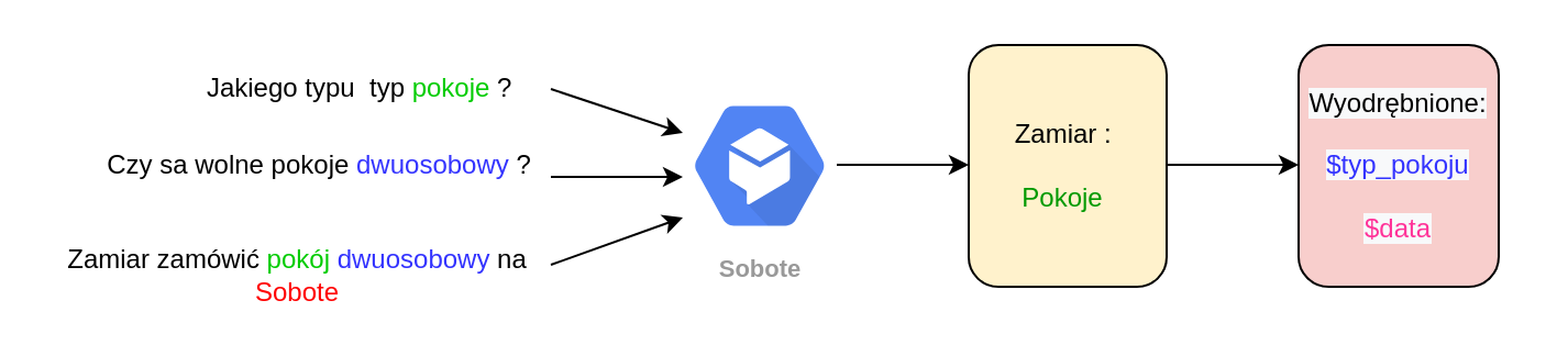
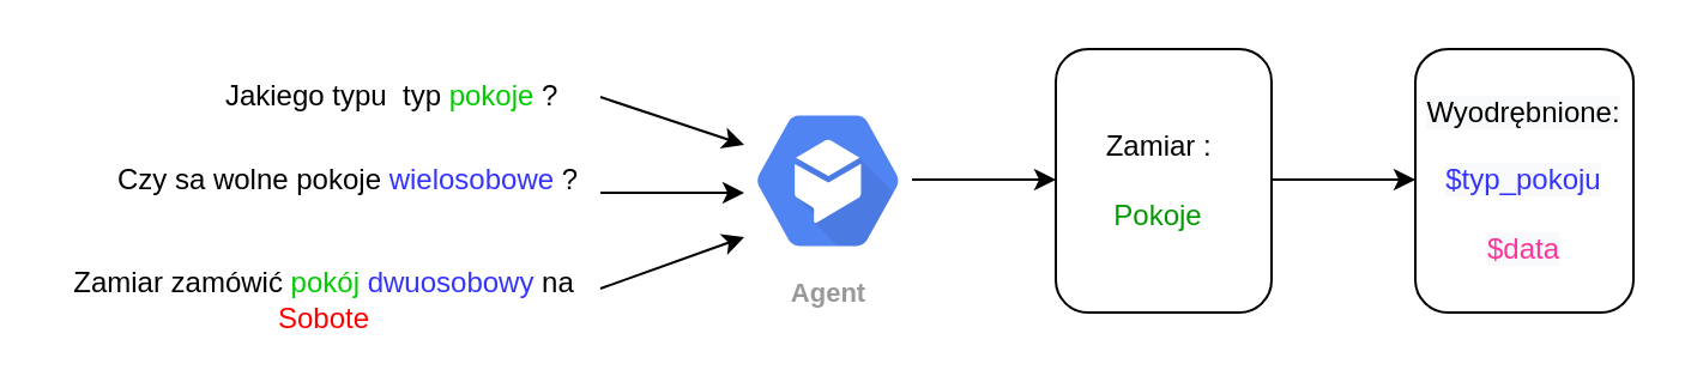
  <mxCell id="0" />
  <mxCell id="1" parent="0" />
- <mxCell id="2" value="Sobote" style="html=1;fillColor=#5184F3;strokeColor=none;verticalAlign=top;labelPosition=center;verticalLabelPosition=bottom;align=center;spacingTop=-6;fontSize=11;fontStyle=1;fontColor=#999999;shape=mxgraph.gcp2.hexIcon;prIcon=dialogflow_enterprise_edition" vertex="1" parent="1"><mxGeometry x="300" y="35" width="90" height="80" as="geometry" /></mxCell>
- <mxCell id="3" value="&lt;div style=&quot;text-align: justify&quot;&gt;Zamiar :&amp;nbsp;&lt;br&gt;&lt;/div&gt;&lt;div style=&quot;color: rgb(158 , 158 , 158) ; text-align: justify&quot;&gt;&lt;br&gt;&lt;/div&gt;&lt;div style=&quot;text-align: justify&quot;&gt;&lt;font color=&quot;#009900&quot;&gt;&amp;nbsp;Pokoje&lt;/font&gt;&lt;/div&gt;" style="rounded=1;whiteSpace=wrap;html=1;fillColor=#fff2cc;" vertex="1" parent="1"><mxGeometry x="440" y="20" width="90" height="110" as="geometry" /></mxCell>
- <mxCell id="4" value="&lt;meta charset=&quot;utf-8&quot;&gt;&lt;font color=&quot;#000000&quot; style=&quot;font-family: helvetica; font-size: 12px; font-style: normal; font-weight: 400; letter-spacing: normal; text-align: left; text-indent: 0px; text-transform: none; word-spacing: 0px; background-color: rgb(248, 249, 250);&quot;&gt;Wyodrębnione:&lt;br&gt;&lt;/font&gt;&lt;br style=&quot;color: rgb(158, 158, 158); font-family: helvetica; font-size: 12px; font-style: normal; font-weight: 400; letter-spacing: normal; text-align: left; text-indent: 0px; text-transform: none; word-spacing: 0px; background-color: rgb(248, 249, 250);&quot;&gt;&lt;font color=&quot;#3333ff&quot; style=&quot;font-family: helvetica; font-size: 12px; font-style: normal; font-weight: 400; letter-spacing: normal; text-align: left; text-indent: 0px; text-transform: none; word-spacing: 0px; background-color: rgb(248, 249, 250);&quot;&gt;$typ_pokoju&lt;br&gt;&lt;/font&gt;&lt;br style=&quot;color: rgb(158, 158, 158); font-family: helvetica; font-size: 12px; font-style: normal; font-weight: 400; letter-spacing: normal; text-align: left; text-indent: 0px; text-transform: none; word-spacing: 0px; background-color: rgb(248, 249, 250);&quot;&gt;&lt;font color=&quot;#ff3399&quot; style=&quot;font-family: helvetica; font-size: 12px; font-style: normal; font-weight: 400; letter-spacing: normal; text-align: left; text-indent: 0px; text-transform: none; word-spacing: 0px; background-color: rgb(248, 249, 250);&quot;&gt;$data&lt;/font&gt;" style="rounded=1;whiteSpace=wrap;html=1;fillColor=#f8cecc;" vertex="1" parent="1"><mxGeometry x="590" y="20" width="91" height="110" as="geometry" /></mxCell>
+ <mxCell id="2" value="Agent" style="html=1;fillColor=#5184F3;strokeColor=none;verticalAlign=top;labelPosition=center;verticalLabelPosition=bottom;align=center;spacingTop=-6;fontSize=11;fontStyle=1;fontColor=#999999;shape=mxgraph.gcp2.hexIcon;prIcon=dialogflow_enterprise_edition" vertex="1" parent="1"><mxGeometry x="300" y="35" width="90" height="80" as="geometry" /></mxCell>
+ <mxCell id="3" value="&lt;div style=&quot;text-align: justify&quot;&gt;Zamiar :&amp;nbsp;&lt;br&gt;&lt;/div&gt;&lt;div style=&quot;color: rgb(158 , 158 , 158) ; text-align: justify&quot;&gt;&lt;br&gt;&lt;/div&gt;&lt;div style=&quot;text-align: justify&quot;&gt;&lt;font color=&quot;#009900&quot;&gt;&amp;nbsp;Pokoje&lt;/font&gt;&lt;/div&gt;" style="rounded=1;whiteSpace=wrap;html=1;" vertex="1" parent="1"><mxGeometry x="440" y="20" width="90" height="110" as="geometry" /></mxCell>
+ <mxCell id="4" value="&lt;meta charset=&quot;utf-8&quot;&gt;&lt;font color=&quot;#000000&quot; style=&quot;font-family: helvetica; font-size: 12px; font-style: normal; font-weight: 400; letter-spacing: normal; text-align: left; text-indent: 0px; text-transform: none; word-spacing: 0px; background-color: rgb(248, 249, 250);&quot;&gt;Wyodrębnione:&lt;br&gt;&lt;/font&gt;&lt;br style=&quot;color: rgb(158, 158, 158); font-family: helvetica; font-size: 12px; font-style: normal; font-weight: 400; letter-spacing: normal; text-align: left; text-indent: 0px; text-transform: none; word-spacing: 0px; background-color: rgb(248, 249, 250);&quot;&gt;&lt;font color=&quot;#3333ff&quot; style=&quot;font-family: helvetica; font-size: 12px; font-style: normal; font-weight: 400; letter-spacing: normal; text-align: left; text-indent: 0px; text-transform: none; word-spacing: 0px; background-color: rgb(248, 249, 250);&quot;&gt;$typ_pokoju&lt;br&gt;&lt;/font&gt;&lt;br style=&quot;color: rgb(158, 158, 158); font-family: helvetica; font-size: 12px; font-style: normal; font-weight: 400; letter-spacing: normal; text-align: left; text-indent: 0px; text-transform: none; word-spacing: 0px; background-color: rgb(248, 249, 250);&quot;&gt;&lt;font color=&quot;#ff3399&quot; style=&quot;font-family: helvetica; font-size: 12px; font-style: normal; font-weight: 400; letter-spacing: normal; text-align: left; text-indent: 0px; text-transform: none; word-spacing: 0px; background-color: rgb(248, 249, 250);&quot;&gt;$data&lt;/font&gt;" style="rounded=1;whiteSpace=wrap;html=1;" vertex="1" parent="1"><mxGeometry x="590" y="20" width="91" height="110" as="geometry" /></mxCell>
  <mxCell id="5" value="" style="endArrow=classic;html=1;" edge="1" parent="1"><mxGeometry width="50" height="50" relative="1" as="geometry"><mxPoint x="250" y="120" as="sourcePoint" /><mxPoint x="310" y="98.5" as="targetPoint" /></mxGeometry></mxCell>
  <mxCell id="6" value="" style="endArrow=classic;html=1;" edge="1" parent="1"><mxGeometry width="50" height="50" relative="1" as="geometry"><mxPoint x="250" y="40" as="sourcePoint" /><mxPoint x="310" y="60" as="targetPoint" /></mxGeometry></mxCell>
  <mxCell id="7" value="" style="endArrow=classic;html=1;" edge="1" parent="1"><mxGeometry width="50" height="50" relative="1" as="geometry"><mxPoint x="250" y="80" as="sourcePoint" /><mxPoint x="310" y="80" as="targetPoint" /></mxGeometry></mxCell>
  <mxCell id="8" value="" style="endArrow=classic;html=1;" edge="1" parent="1"><mxGeometry width="50" height="50" relative="1" as="geometry"><mxPoint x="530" y="74.5" as="sourcePoint" /><mxPoint x="590" y="74.5" as="targetPoint" /></mxGeometry></mxCell>
  <mxCell id="9" value="" style="endArrow=classic;html=1;" edge="1" parent="1"><mxGeometry width="50" height="50" relative="1" as="geometry"><mxPoint x="380" y="74.5" as="sourcePoint" /><mxPoint x="440" y="74.5" as="targetPoint" /></mxGeometry></mxCell>
  <mxCell id="10" value="Jakiego typu&amp;nbsp; typ &lt;font color=&quot;#00cc00&quot;&gt;pokoje&lt;/font&gt; ?&amp;nbsp;" style="text;html=1;strokeColor=none;fillColor=none;align=center;verticalAlign=middle;whiteSpace=wrap;rounded=0;" vertex="1" parent="1"><mxGeometry x="70" y="30" width="190" height="20" as="geometry" /></mxCell>
- <mxCell id="11" value="Czy sa wolne pokoje &lt;font color=&quot;#3333ff&quot;&gt;dwuosobowy&lt;/font&gt; ?" style="text;html=1;strokeColor=none;fillColor=none;align=center;verticalAlign=middle;whiteSpace=wrap;rounded=0;" vertex="1" parent="1"><mxGeometry x="40" y="67.5" width="210" height="15" as="geometry" /></mxCell>
+ <mxCell id="11" value="Czy sa wolne pokoje &lt;font color=&quot;#3333ff&quot;&gt;wielosobowe&lt;/font&gt; ?" style="text;html=1;strokeColor=none;fillColor=none;align=center;verticalAlign=middle;whiteSpace=wrap;rounded=0;" vertex="1" parent="1"><mxGeometry x="40" y="67.5" width="210" height="15" as="geometry" /></mxCell>
  <mxCell id="12" value="Zamiar zamówić &lt;font color=&quot;#00cc00&quot;&gt;pokój&lt;/font&gt; &lt;font color=&quot;#3333ff&quot;&gt;dwuosobowy&lt;/font&gt; na &lt;font color=&quot;#ff0000&quot;&gt;Sobote&lt;/font&gt;" style="text;html=1;strokeColor=none;fillColor=none;align=center;verticalAlign=middle;whiteSpace=wrap;rounded=0;" vertex="1" parent="1"><mxGeometry x="20" y="115" width="230" height="20" as="geometry" /></mxCell>
